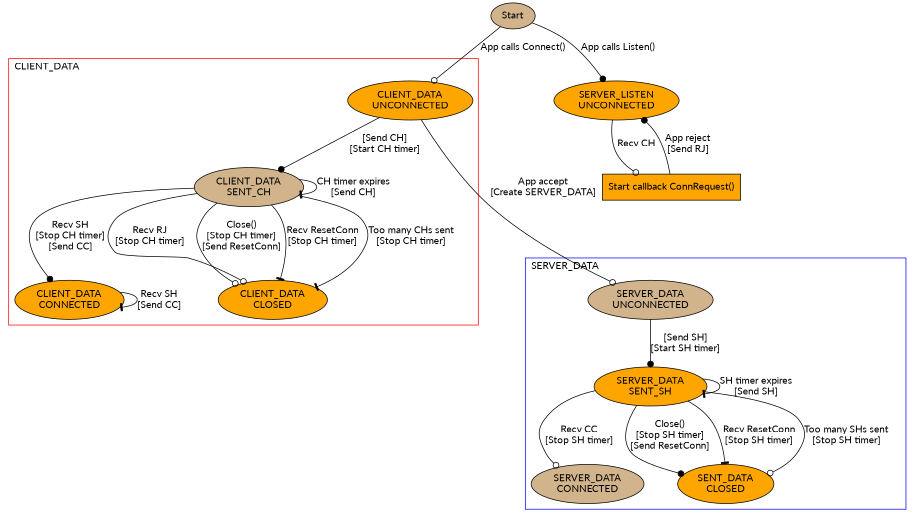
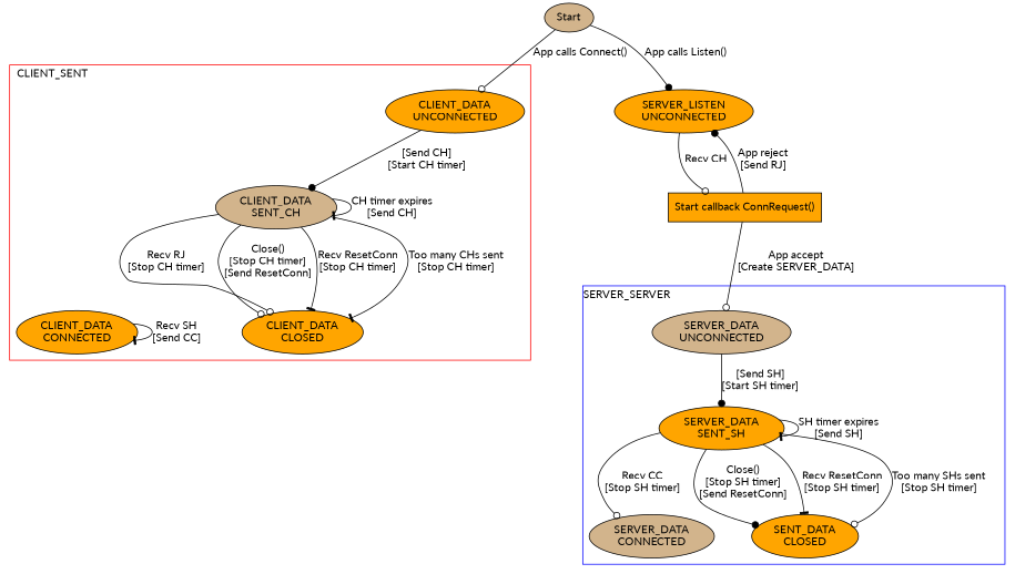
  digraph {
    fontname=Lato
    node [fillcolor=orange fontname=Lato shape=ellipse style=filled]
    edge [arrowhead=odot fontname=Lato]
    n1 [fillcolor=tan label="SERVER_DATA\nUNCONNECTED"]
    n2 [label="SERVER_DATA\nSENT_SH"]
    n3 [fillcolor=tan label="SERVER_DATA\nCONNECTED"]
    n4 [label="SENT_DATA\nCLOSED"]
    n5 [label="CLIENT_DATA\nUNCONNECTED"]
    n6 [fillcolor=tan label="CLIENT_DATA\nSENT_CH"]
    n7 [label="CLIENT_DATA\nCONNECTED"]
    n8 [label="CLIENT_DATA\nCLOSED"]
    n9 [fillcolor=tan label=Start]
    n10 [label="SERVER_LISTEN\nUNCONNECTED"]
    n11 [label="Start callback ConnRequest()" shape=box]
    subgraph cluster_1 {
      color=blue
-     label=SERVER_DATA
+     label=SERVER_SERVER
      labeljust=l
      n1
      n2
      n3
      n4
    }
    subgraph cluster_2 {
      color=red
-     label=CLIENT_DATA
+     label=CLIENT_SENT
      labeljust=l
      n5
      n6
      n7
      n8
    }
    n1 -> n2 [arrowhead=dot label="[Send SH]\n[Start SH timer]"]
    n2 -> n2 [arrowhead=tee label="SH timer expires\n[Send SH]"]
    n2 -> n3 [label="Recv CC\n[Stop SH timer]"]
    n2 -> n4 [arrowhead=dot label="Close()\n[Stop SH timer]\n[Send ResetConn]"]
    n2 -> n4 [arrowhead=tee label="Recv ResetConn\n[Stop SH timer]"]
    n2 -> n4 [label="Too many SHs sent\n[Stop SH timer]"]
    n5 -> n6 [arrowhead=dot label="[Send CH]\n[Start CH timer]"]
    n6 -> n6 [arrowhead=tee label="CH timer expires\n[Send CH]"]
-   n6 -> n7 [arrowhead=dot label="Recv SH\n[Stop CH timer]\n[Send CC]"]
    n6 -> n8 [label="Recv RJ\n[Stop CH timer]"]
    n6 -> n8 [label="Close()\n[Stop CH timer]\n[Send ResetConn]"]
    n6 -> n8 [arrowhead=tee label="Recv ResetConn\n[Stop CH timer]"]
    n6 -> n8 [arrowhead=tee label="Too many CHs sent\n[Stop CH timer]"]
    n7 -> n7 [arrowhead=tee label="Recv SH\n[Send CC]"]
    n9 -> n5 [label="App calls Connect()"]
    n9 -> n10 [arrowhead=dot label="App calls Listen()"]
    n10 -> n11 [label="Recv CH"]
-   n5 -> n1 [label="App accept\n[Create SERVER_DATA]"]
+   n11 -> n1 [label="App accept\n[Create SERVER_DATA]"]
    n11 -> n10 [arrowhead=dot label="App reject\n[Send RJ]"]
  }
